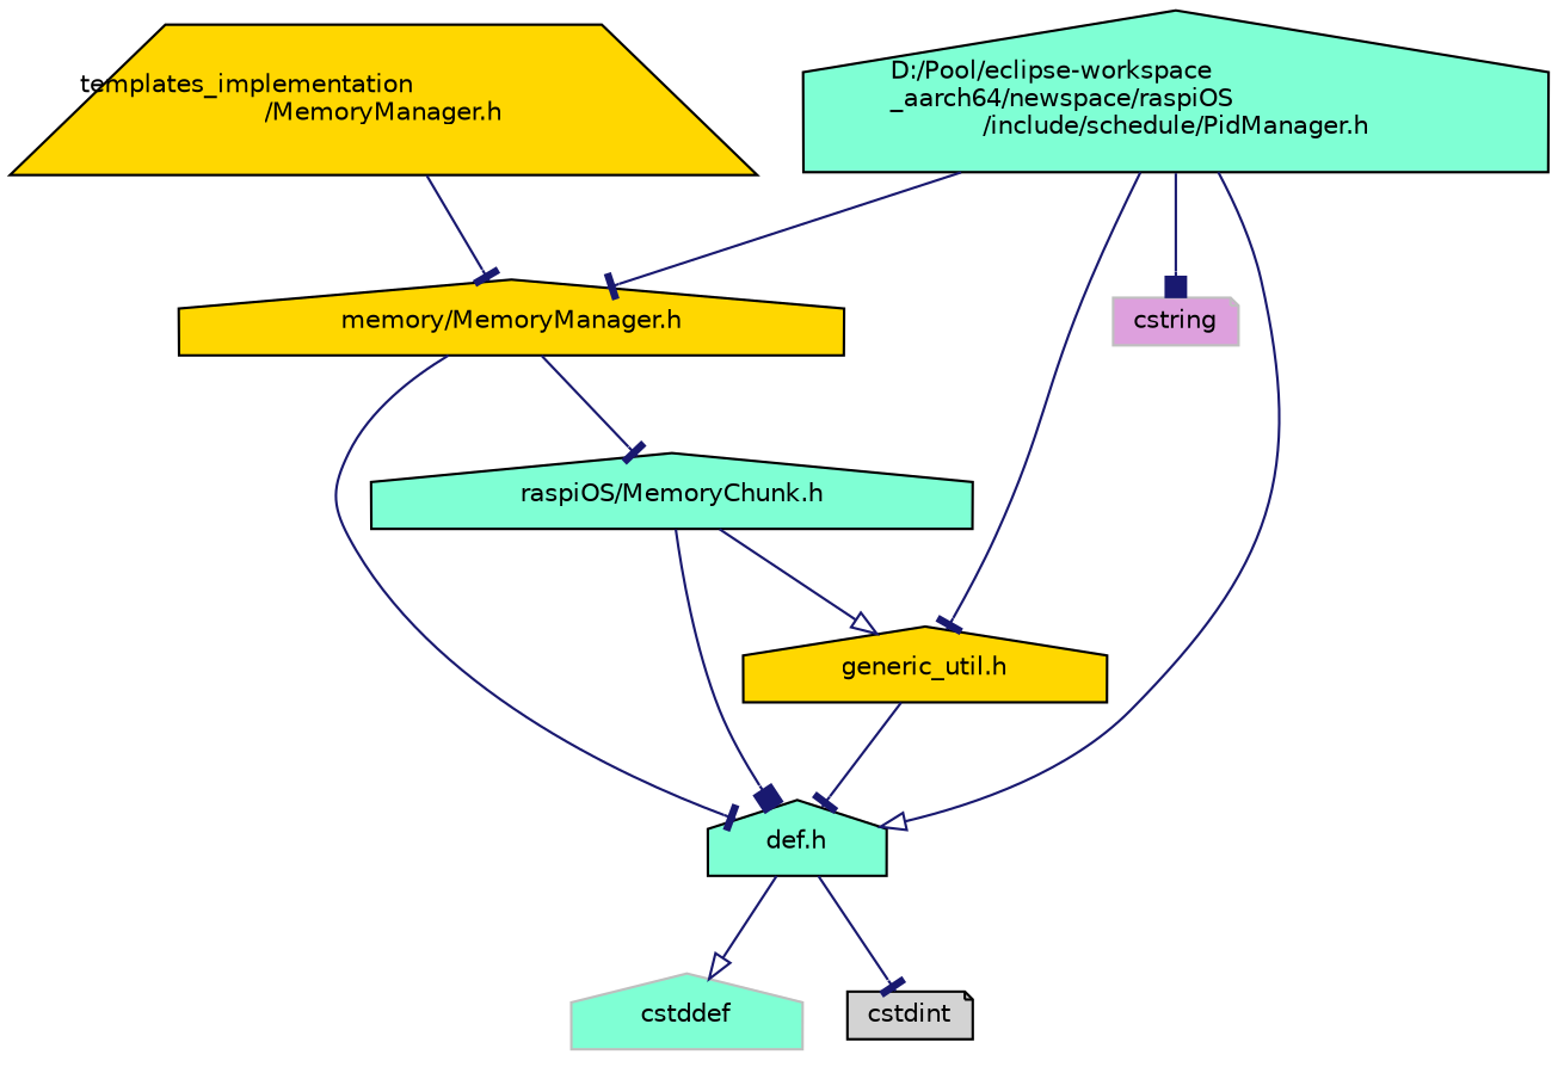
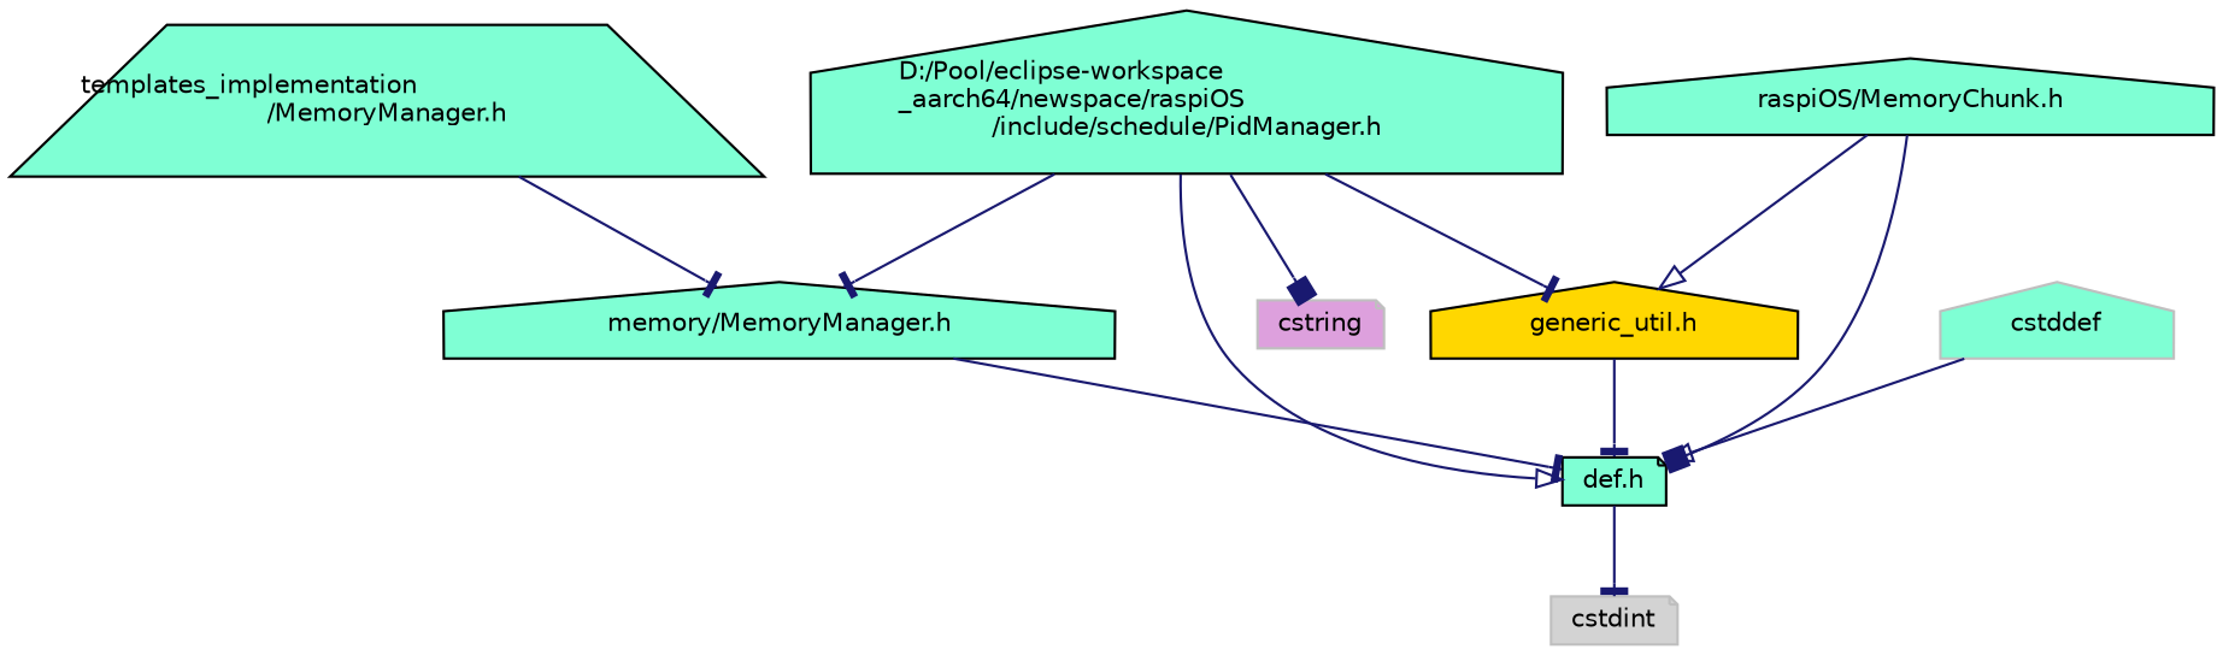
  digraph {
    node [color=black fillcolor=aquamarine fontname=Helvetica fontsize=10 shape=house style=filled]
    edge [arrowhead=tee color=midnightblue fontname=Helvetica fontsize=10 labelfontname=Helvetica labelfontsize=10 style=solid]
    n1 [fontcolor=black height=0.2 label="D:/Pool/eclipse-workspace\l_aarch64/newspace/raspiOS\l/include/schedule/PidManager.h" width=0.4]
-   n2 [height=0.2 label="def.h" width=0.4]
-   n3 [fillcolor=gold height=0.2 label="memory/MemoryManager.h" width=0.4]
+   n2 [height=0.2 label="def.h" shape=note width=0.4]
+   n3 [height=0.2 label="memory/MemoryManager.h" width=0.4]
    n4 [fillcolor=gold height=0.2 label="generic_util.h" width=0.4]
    n5 [color=grey75 fillcolor=plum height=0.2 label=cstring shape=note width=0.4]
    n6 [color=grey75 height=0.2 label=cstddef width=0.4]
-   n7 [fillcolor=lightgrey height=0.2 label=cstdint shape=note width=0.4]
+   n7 [color=grey75 fillcolor=lightgrey height=0.2 label=cstdint shape=note width=0.4]
    n8 [height=0.2 label="raspiOS/MemoryChunk.h" width=0.4]
-   n9 [fillcolor=gold height=0.2 label="templates_implementation\l/MemoryManager.h" shape=trapezium width=0.4]
+   n9 [height=0.2 label="templates_implementation\l/MemoryManager.h" shape=trapezium width=0.4]
    n1 -> n2 [arrowhead=onormal]
    n1 -> n3
    n1 -> n4
    n1 -> n5 [arrowhead=box]
-   n2 -> n6 [arrowhead=onormal]
+   n6 -> n2 [arrowhead=onormal]
    n2 -> n7
    n3 -> n2
-   n3 -> n8
    n4 -> n2
    n8 -> n2 [arrowhead=box]
    n8 -> n4 [arrowhead=onormal]
    n9 -> n3
  }
